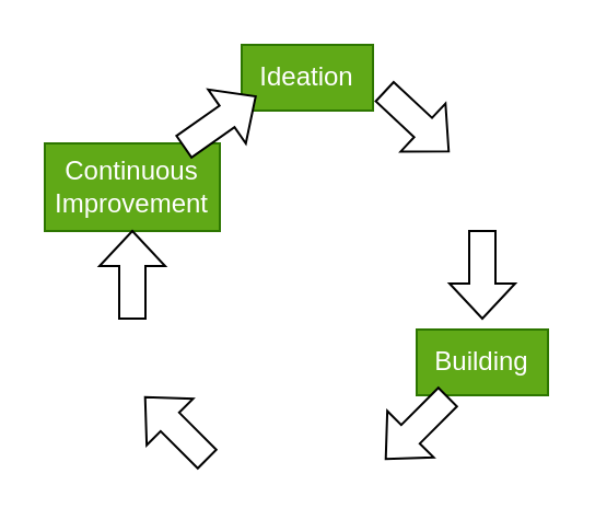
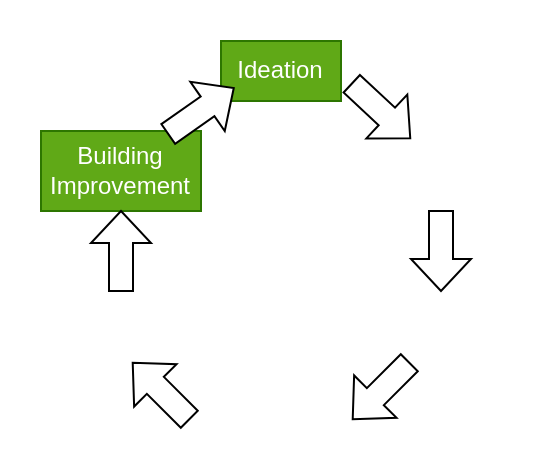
  <mxCell id="0" />
  <mxCell id="1" parent="0" />
  <mxCell id="2" value="Ideation" style="text;html=1;align=center;verticalAlign=middle;whiteSpace=wrap;rounded=0;fillColor=#60a917;fontColor=#ffffff;strokeColor=#2D7600;" parent="1" vertex="1"><mxGeometry x="110" y="20" width="60" height="30" as="geometry" /></mxCell>
- <mxCell id="3" value="Building" style="text;html=1;align=center;verticalAlign=middle;whiteSpace=wrap;rounded=0;fillColor=#60a917;fontColor=#ffffff;strokeColor=#2D7600;" parent="1" vertex="1"><mxGeometry x="190" y="150" width="60" height="30" as="geometry" /></mxCell>
- <mxCell id="4" value="Continuous&lt;br&gt;Improvement" style="text;html=1;align=center;verticalAlign=middle;whiteSpace=wrap;rounded=0;fillColor=#60a917;fontColor=#ffffff;strokeColor=#2D7600;" parent="1" vertex="1"><mxGeometry x="20" y="65" width="80" height="40" as="geometry" /></mxCell>
+ <mxCell id="4" value="Building&lt;br&gt;Improvement" style="text;html=1;align=center;verticalAlign=middle;whiteSpace=wrap;rounded=0;fillColor=#60a917;fontColor=#ffffff;strokeColor=#2D7600;" parent="1" vertex="1"><mxGeometry x="20" y="65" width="80" height="40" as="geometry" /></mxCell>
  <mxCell id="5" value="" style="shape=singleArrow;whiteSpace=wrap;html=1;arrowWidth=0.4;arrowSize=0.4;rotation=-35;" parent="1" vertex="1"><mxGeometry x="80" y="40" width="40" height="30" as="geometry" /></mxCell>
  <mxCell id="6" value="" style="shape=singleArrow;whiteSpace=wrap;html=1;arrowWidth=0.4;arrowSize=0.4;rotation=43;" parent="1" vertex="1"><mxGeometry x="170" y="40" width="40" height="30" as="geometry" /></mxCell>
  <mxCell id="7" value="" style="shape=singleArrow;whiteSpace=wrap;html=1;arrowWidth=0.4;arrowSize=0.4;rotation=90;" parent="1" vertex="1"><mxGeometry x="200" y="110" width="40" height="30" as="geometry" /></mxCell>
  <mxCell id="8" value="" style="shape=singleArrow;whiteSpace=wrap;html=1;arrowWidth=0.4;arrowSize=0.4;rotation=-90;" parent="1" vertex="1"><mxGeometry x="40" y="110" width="40" height="30" as="geometry" /></mxCell>
  <mxCell id="9" value="" style="shape=singleArrow;whiteSpace=wrap;html=1;arrowWidth=0.4;arrowSize=0.4;rotation=-225;" parent="1" vertex="1"><mxGeometry x="170" y="180" width="40" height="30" as="geometry" /></mxCell>
  <mxCell id="10" value="" style="shape=singleArrow;whiteSpace=wrap;html=1;arrowWidth=0.4;arrowSize=0.4;rotation=-135;" parent="1" vertex="1"><mxGeometry x="60" y="180" width="40" height="30" as="geometry" /></mxCell>
